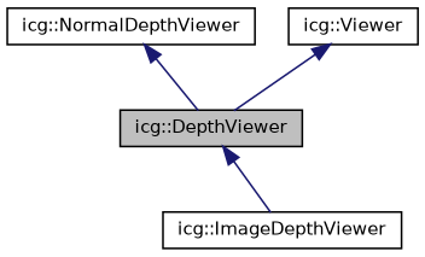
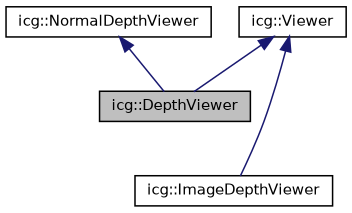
  digraph {
    node [color=black fillcolor=white fontname=Helvetica fontsize=10 shape=record style=filled]
    edge [color=midnightblue dir=back fontname=Helvetica fontsize=10 labelfontname=Helvetica labelfontsize=10 style=solid]
    n1 [fillcolor=grey75 fontcolor=black height=0.2 label="icg::DepthViewer" width=0.4]
    n2 [height=0.2 label="icg::ImageDepthViewer" width=0.4]
    n3 [height=0.2 label="icg::NormalDepthViewer" width=0.4]
    n4 [height=0.2 label="icg::Viewer" width=0.4]
-   n1 -> n2
+   n4 -> n2
    n3 -> n1
    n4 -> n1
  }
